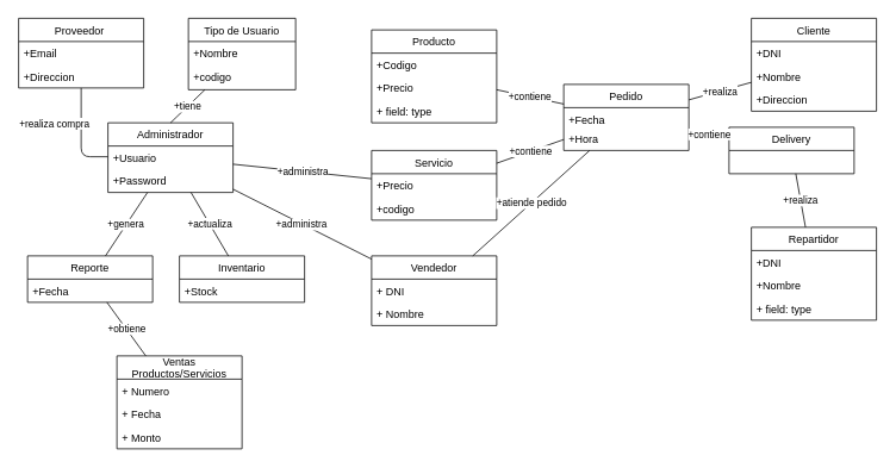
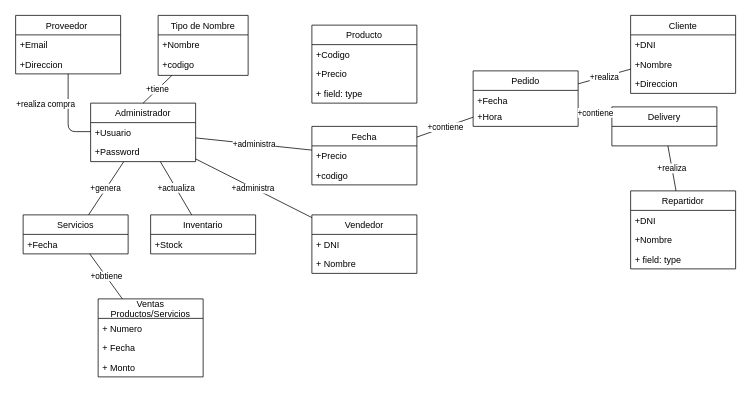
  <mxCell id="0" />
  <mxCell id="1" parent="0" />
  <mxCell id="2" value="Ventas &#10;Productos/Servicios" style="swimlane;fontStyle=0;childLayout=stackLayout;horizontal=1;startSize=26;fillColor=none;horizontalStack=0;resizeParent=1;resizeParentMax=0;resizeLast=0;collapsible=1;marginBottom=0;" vertex="1" parent="1"><mxGeometry x="130" y="398" width="140" height="104" as="geometry" /></mxCell>
  <mxCell id="3" value="+ Numero" style="text;strokeColor=none;fillColor=none;align=left;verticalAlign=top;spacingLeft=4;spacingRight=4;overflow=hidden;rotatable=0;points=[[0,0.5],[1,0.5]];portConstraint=eastwest;" vertex="1" parent="2"><mxGeometry y="26" width="140" height="26" as="geometry" /></mxCell>
  <mxCell id="4" value="+ Fecha" style="text;strokeColor=none;fillColor=none;align=left;verticalAlign=top;spacingLeft=4;spacingRight=4;overflow=hidden;rotatable=0;points=[[0,0.5],[1,0.5]];portConstraint=eastwest;" vertex="1" parent="2"><mxGeometry y="52" width="140" height="26" as="geometry" /></mxCell>
  <mxCell id="5" value="+ Monto" style="text;strokeColor=none;fillColor=none;align=left;verticalAlign=top;spacingLeft=4;spacingRight=4;overflow=hidden;rotatable=0;points=[[0,0.5],[1,0.5]];portConstraint=eastwest;" vertex="1" parent="2"><mxGeometry y="78" width="140" height="26" as="geometry" /></mxCell>
  <mxCell id="6" value="Vendedor" style="swimlane;fontStyle=0;childLayout=stackLayout;horizontal=1;startSize=26;fillColor=none;horizontalStack=0;resizeParent=1;resizeParentMax=0;resizeLast=0;collapsible=1;marginBottom=0;" vertex="1" parent="1"><mxGeometry x="415" y="286" width="140" height="78" as="geometry" /></mxCell>
  <mxCell id="7" value="+ DNI" style="text;strokeColor=none;fillColor=none;align=left;verticalAlign=top;spacingLeft=4;spacingRight=4;overflow=hidden;rotatable=0;points=[[0,0.5],[1,0.5]];portConstraint=eastwest;" vertex="1" parent="6"><mxGeometry y="26" width="140" height="26" as="geometry" /></mxCell>
  <mxCell id="8" value="+ Nombre" style="text;strokeColor=none;fillColor=none;align=left;verticalAlign=top;spacingLeft=4;spacingRight=4;overflow=hidden;rotatable=0;points=[[0,0.5],[1,0.5]];portConstraint=eastwest;" vertex="1" parent="6"><mxGeometry y="52" width="140" height="26" as="geometry" /></mxCell>
- <mxCell id="9" value="Reporte" style="swimlane;fontStyle=0;childLayout=stackLayout;horizontal=1;startSize=26;fillColor=none;horizontalStack=0;resizeParent=1;resizeParentMax=0;resizeLast=0;collapsible=1;marginBottom=0;" vertex="1" parent="1"><mxGeometry x="30" y="286" width="140" height="52" as="geometry" /></mxCell>
+ <mxCell id="9" value="Servicios" style="swimlane;fontStyle=0;childLayout=stackLayout;horizontal=1;startSize=26;fillColor=none;horizontalStack=0;resizeParent=1;resizeParentMax=0;resizeLast=0;collapsible=1;marginBottom=0;" vertex="1" parent="1"><mxGeometry x="30" y="286" width="140" height="52" as="geometry" /></mxCell>
  <mxCell id="10" value="+Fecha" style="text;strokeColor=none;fillColor=none;align=left;verticalAlign=top;spacingLeft=4;spacingRight=4;overflow=hidden;rotatable=0;points=[[0,0.5],[1,0.5]];portConstraint=eastwest;" vertex="1" parent="9"><mxGeometry y="26" width="140" height="26" as="geometry" /></mxCell>
  <mxCell id="11" value="Inventario" style="swimlane;fontStyle=0;childLayout=stackLayout;horizontal=1;startSize=26;fillColor=none;horizontalStack=0;resizeParent=1;resizeParentMax=0;resizeLast=0;collapsible=1;marginBottom=0;" vertex="1" parent="1"><mxGeometry x="200" y="286" width="140" height="52" as="geometry" /></mxCell>
  <mxCell id="12" value="+Stock" style="text;strokeColor=none;fillColor=none;align=left;verticalAlign=top;spacingLeft=4;spacingRight=4;overflow=hidden;rotatable=0;points=[[0,0.5],[1,0.5]];portConstraint=eastwest;" vertex="1" parent="11"><mxGeometry y="26" width="140" height="26" as="geometry" /></mxCell>
  <mxCell id="13" value="Proveedor " style="swimlane;fontStyle=0;childLayout=stackLayout;horizontal=1;startSize=26;fillColor=none;horizontalStack=0;resizeParent=1;resizeParentMax=0;resizeLast=0;collapsible=1;marginBottom=0;" vertex="1" parent="1"><mxGeometry x="20" y="20" width="140" height="78" as="geometry" /></mxCell>
  <mxCell id="14" value="+Email" style="text;strokeColor=none;fillColor=none;align=left;verticalAlign=top;spacingLeft=4;spacingRight=4;overflow=hidden;rotatable=0;points=[[0,0.5],[1,0.5]];portConstraint=eastwest;" vertex="1" parent="13"><mxGeometry y="26" width="140" height="26" as="geometry" /></mxCell>
  <mxCell id="15" value="+Direccion" style="text;strokeColor=none;fillColor=none;align=left;verticalAlign=top;spacingLeft=4;spacingRight=4;overflow=hidden;rotatable=0;points=[[0,0.5],[1,0.5]];portConstraint=eastwest;" vertex="1" parent="13"><mxGeometry y="52" width="140" height="26" as="geometry" /></mxCell>
  <mxCell id="16" value="Administrador" style="swimlane;fontStyle=0;childLayout=stackLayout;horizontal=1;startSize=26;fillColor=none;horizontalStack=0;resizeParent=1;resizeParentMax=0;resizeLast=0;collapsible=1;marginBottom=0;" vertex="1" parent="1"><mxGeometry x="120" y="137" width="140" height="78" as="geometry" /></mxCell>
  <mxCell id="17" value="+Usuario" style="text;strokeColor=none;fillColor=none;align=left;verticalAlign=top;spacingLeft=4;spacingRight=4;overflow=hidden;rotatable=0;points=[[0,0.5],[1,0.5]];portConstraint=eastwest;" vertex="1" parent="16"><mxGeometry y="26" width="140" height="26" as="geometry" /></mxCell>
  <mxCell id="18" value="+Password" style="text;strokeColor=none;fillColor=none;align=left;verticalAlign=top;spacingLeft=4;spacingRight=4;overflow=hidden;rotatable=0;points=[[0,0.5],[1,0.5]];portConstraint=eastwest;" vertex="1" parent="16"><mxGeometry y="52" width="140" height="26" as="geometry" /></mxCell>
- <mxCell id="19" value="Servicio" style="swimlane;fontStyle=0;childLayout=stackLayout;horizontal=1;startSize=26;fillColor=none;horizontalStack=0;resizeParent=1;resizeParentMax=0;resizeLast=0;collapsible=1;marginBottom=0;" vertex="1" parent="1"><mxGeometry x="415" y="168" width="140" height="78" as="geometry" /></mxCell>
+ <mxCell id="19" value="Fecha" style="swimlane;fontStyle=0;childLayout=stackLayout;horizontal=1;startSize=26;fillColor=none;horizontalStack=0;resizeParent=1;resizeParentMax=0;resizeLast=0;collapsible=1;marginBottom=0;" vertex="1" parent="1"><mxGeometry x="415" y="168" width="140" height="78" as="geometry" /></mxCell>
  <mxCell id="20" value="+Precio" style="text;strokeColor=none;fillColor=none;align=left;verticalAlign=top;spacingLeft=4;spacingRight=4;overflow=hidden;rotatable=0;points=[[0,0.5],[1,0.5]];portConstraint=eastwest;" vertex="1" parent="19"><mxGeometry y="26" width="140" height="26" as="geometry" /></mxCell>
  <mxCell id="21" value="+codigo" style="text;strokeColor=none;fillColor=none;align=left;verticalAlign=top;spacingLeft=4;spacingRight=4;overflow=hidden;rotatable=0;points=[[0,0.5],[1,0.5]];portConstraint=eastwest;" vertex="1" parent="19"><mxGeometry y="52" width="140" height="26" as="geometry" /></mxCell>
  <mxCell id="22" value="Producto" style="swimlane;fontStyle=0;childLayout=stackLayout;horizontal=1;startSize=26;fillColor=none;horizontalStack=0;resizeParent=1;resizeParentMax=0;resizeLast=0;collapsible=1;marginBottom=0;" vertex="1" parent="1"><mxGeometry x="415" y="33" width="140" height="104" as="geometry" /></mxCell>
  <mxCell id="23" value="+Codigo" style="text;strokeColor=none;fillColor=none;align=left;verticalAlign=top;spacingLeft=4;spacingRight=4;overflow=hidden;rotatable=0;points=[[0,0.5],[1,0.5]];portConstraint=eastwest;" vertex="1" parent="22"><mxGeometry y="26" width="140" height="26" as="geometry" /></mxCell>
  <mxCell id="24" value="+Precio" style="text;strokeColor=none;fillColor=none;align=left;verticalAlign=top;spacingLeft=4;spacingRight=4;overflow=hidden;rotatable=0;points=[[0,0.5],[1,0.5]];portConstraint=eastwest;" vertex="1" parent="22"><mxGeometry y="52" width="140" height="26" as="geometry" /></mxCell>
  <mxCell id="25" value="+ field: type" style="text;strokeColor=none;fillColor=none;align=left;verticalAlign=top;spacingLeft=4;spacingRight=4;overflow=hidden;rotatable=0;points=[[0,0.5],[1,0.5]];portConstraint=eastwest;" vertex="1" parent="22"><mxGeometry y="78" width="140" height="26" as="geometry" /></mxCell>
  <mxCell id="26" value="Pedido" style="swimlane;fontStyle=0;childLayout=stackLayout;horizontal=1;startSize=26;fillColor=none;horizontalStack=0;resizeParent=1;resizeParentMax=0;resizeLast=0;collapsible=1;marginBottom=0;" vertex="1" parent="1"><mxGeometry x="630" y="94" width="140" height="74" as="geometry" /></mxCell>
  <mxCell id="27" value="+Fecha" style="text;strokeColor=none;fillColor=none;align=left;verticalAlign=top;spacingLeft=4;spacingRight=4;overflow=hidden;rotatable=0;points=[[0,0.5],[1,0.5]];portConstraint=eastwest;" vertex="1" parent="26"><mxGeometry y="26" width="140" height="22" as="geometry" /></mxCell>
  <mxCell id="28" value="+Hora" style="text;strokeColor=none;fillColor=none;align=left;verticalAlign=top;spacingLeft=4;spacingRight=4;overflow=hidden;rotatable=0;points=[[0,0.5],[1,0.5]];portConstraint=eastwest;" vertex="1" parent="26"><mxGeometry y="48" width="140" height="26" as="geometry" /></mxCell>
  <mxCell id="29" value="Cliente" style="swimlane;fontStyle=0;childLayout=stackLayout;horizontal=1;startSize=26;fillColor=none;horizontalStack=0;resizeParent=1;resizeParentMax=0;resizeLast=0;collapsible=1;marginBottom=0;" vertex="1" parent="1"><mxGeometry x="840" y="20" width="140" height="104" as="geometry" /></mxCell>
  <mxCell id="30" value="+DNI" style="text;strokeColor=none;fillColor=none;align=left;verticalAlign=top;spacingLeft=4;spacingRight=4;overflow=hidden;rotatable=0;points=[[0,0.5],[1,0.5]];portConstraint=eastwest;" vertex="1" parent="29"><mxGeometry y="26" width="140" height="26" as="geometry" /></mxCell>
  <mxCell id="31" value="+Nombre" style="text;strokeColor=none;fillColor=none;align=left;verticalAlign=top;spacingLeft=4;spacingRight=4;overflow=hidden;rotatable=0;points=[[0,0.5],[1,0.5]];portConstraint=eastwest;" vertex="1" parent="29"><mxGeometry y="52" width="140" height="26" as="geometry" /></mxCell>
  <mxCell id="32" value="+Direccion" style="text;strokeColor=none;fillColor=none;align=left;verticalAlign=top;spacingLeft=4;spacingRight=4;overflow=hidden;rotatable=0;points=[[0,0.5],[1,0.5]];portConstraint=eastwest;" vertex="1" parent="29"><mxGeometry y="78" width="140" height="26" as="geometry" /></mxCell>
  <mxCell id="33" value="Delivery" style="swimlane;fontStyle=0;childLayout=stackLayout;horizontal=1;startSize=26;fillColor=none;horizontalStack=0;resizeParent=1;resizeParentMax=0;resizeLast=0;collapsible=1;marginBottom=0;" vertex="1" parent="1"><mxGeometry x="815" y="142" width="140" height="52" as="geometry" /></mxCell>
  <mxCell id="34" value="Repartidor" style="swimlane;fontStyle=0;childLayout=stackLayout;horizontal=1;startSize=26;fillColor=none;horizontalStack=0;resizeParent=1;resizeParentMax=0;resizeLast=0;collapsible=1;marginBottom=0;" vertex="1" parent="1"><mxGeometry x="840" y="254" width="140" height="104" as="geometry" /></mxCell>
  <mxCell id="35" value="+DNI" style="text;strokeColor=none;fillColor=none;align=left;verticalAlign=top;spacingLeft=4;spacingRight=4;overflow=hidden;rotatable=0;points=[[0,0.5],[1,0.5]];portConstraint=eastwest;" vertex="1" parent="34"><mxGeometry y="26" width="140" height="26" as="geometry" /></mxCell>
  <mxCell id="36" value="+Nombre" style="text;strokeColor=none;fillColor=none;align=left;verticalAlign=top;spacingLeft=4;spacingRight=4;overflow=hidden;rotatable=0;points=[[0,0.5],[1,0.5]];portConstraint=eastwest;" vertex="1" parent="34"><mxGeometry y="52" width="140" height="26" as="geometry" /></mxCell>
  <mxCell id="37" value="+ field: type" style="text;strokeColor=none;fillColor=none;align=left;verticalAlign=top;spacingLeft=4;spacingRight=4;overflow=hidden;rotatable=0;points=[[0,0.5],[1,0.5]];portConstraint=eastwest;" vertex="1" parent="34"><mxGeometry y="78" width="140" height="26" as="geometry" /></mxCell>
- <mxCell id="38" value="Tipo de Usuario" style="swimlane;fontStyle=0;childLayout=stackLayout;horizontal=1;startSize=26;fillColor=none;horizontalStack=0;resizeParent=1;resizeParentMax=0;resizeLast=0;collapsible=1;marginBottom=0;" vertex="1" parent="1"><mxGeometry x="210" y="20" width="120" height="80" as="geometry" /></mxCell>
+ <mxCell id="38" value="Tipo de Nombre" style="swimlane;fontStyle=0;childLayout=stackLayout;horizontal=1;startSize=26;fillColor=none;horizontalStack=0;resizeParent=1;resizeParentMax=0;resizeLast=0;collapsible=1;marginBottom=0;" vertex="1" parent="1"><mxGeometry x="210" y="20" width="120" height="80" as="geometry" /></mxCell>
  <mxCell id="39" value="+Nombre" style="text;strokeColor=none;fillColor=none;align=left;verticalAlign=top;spacingLeft=4;spacingRight=4;overflow=hidden;rotatable=0;points=[[0,0.5],[1,0.5]];portConstraint=eastwest;" vertex="1" parent="38"><mxGeometry y="26" width="120" height="26" as="geometry" /></mxCell>
  <mxCell id="40" value="+codigo" style="text;strokeColor=none;fillColor=none;align=left;verticalAlign=top;spacingLeft=4;spacingRight=4;overflow=hidden;rotatable=0;points=[[0,0.5],[1,0.5]];portConstraint=eastwest;" vertex="1" parent="38"><mxGeometry y="52" width="120" height="28" as="geometry" /></mxCell>
  <mxCell id="41" value="+realiza compra" style="endArrow=none;html=1;edgeStyle=orthogonalEdgeStyle;" edge="1" parent="1" source="15" target="16"><mxGeometry x="-0.252" y="-30" relative="1" as="geometry"><mxPoint x="76" y="118" as="sourcePoint" /><mxPoint x="190" y="162" as="targetPoint" /><Array as="points"><mxPoint x="90" y="175" /></Array><mxPoint as="offset" /></mxGeometry></mxCell>
  <mxCell id="42" value="+administra" style="endArrow=none;html=1;" edge="1" parent="1" source="16" target="19"><mxGeometry relative="1" as="geometry"><mxPoint x="330" y="268" as="sourcePoint" /><mxPoint x="490" y="268" as="targetPoint" /></mxGeometry></mxCell>
  <mxCell id="43" value="+genera" style="endArrow=none;html=1;" edge="1" parent="1" source="16" target="9"><mxGeometry relative="1" as="geometry"><mxPoint x="40" y="271.5" as="sourcePoint" /><mxPoint x="200" y="271.5" as="targetPoint" /></mxGeometry></mxCell>
  <mxCell id="44" value="+obtiene" style="endArrow=none;html=1;" edge="1" parent="1" source="9" target="2"><mxGeometry relative="1" as="geometry"><mxPoint x="50" y="376.5" as="sourcePoint" /><mxPoint x="210" y="376.5" as="targetPoint" /></mxGeometry></mxCell>
  <mxCell id="45" value="+actualiza" style="endArrow=none;html=1;" edge="1" parent="1" source="16" target="11"><mxGeometry relative="1" as="geometry"><mxPoint x="277.374" y="258" as="sourcePoint" /><mxPoint x="210.001" y="311" as="targetPoint" /></mxGeometry></mxCell>
  <mxCell id="46" value="+administra&amp;nbsp;" style="endArrow=none;html=1;" edge="1" parent="1" source="16" target="6"><mxGeometry relative="1" as="geometry"><mxPoint x="368.169" y="233" as="sourcePoint" /><mxPoint x="320" y="303" as="targetPoint" /></mxGeometry></mxCell>
  <mxCell id="47" value="+tiene" style="endArrow=none;html=1;entryX=0.5;entryY=0;entryDx=0;entryDy=0;" edge="1" parent="1" source="38" target="16"><mxGeometry relative="1" as="geometry"><mxPoint x="160" y="142" as="sourcePoint" /><mxPoint x="320" y="142" as="targetPoint" /></mxGeometry></mxCell>
  <mxCell id="48" value="+realiza" style="endArrow=none;html=1;" edge="1" parent="1" source="26" target="29"><mxGeometry relative="1" as="geometry"><mxPoint x="740" y="107.457" as="sourcePoint" /><mxPoint x="830" y="112.543" as="targetPoint" /></mxGeometry></mxCell>
  <mxCell id="49" value="+contiene" style="endArrow=none;html=1;" edge="1" parent="1" source="26" target="33"><mxGeometry relative="1" as="geometry"><mxPoint x="760" y="204.457" as="sourcePoint" /><mxPoint x="850" y="209.543" as="targetPoint" /></mxGeometry></mxCell>
  <mxCell id="50" value="+realiza" style="endArrow=none;html=1;" edge="1" parent="1" source="33" target="34"><mxGeometry relative="1" as="geometry"><mxPoint x="610" y="211.457" as="sourcePoint" /><mxPoint x="700" y="216.543" as="targetPoint" /></mxGeometry></mxCell>
- <mxCell id="51" value="+contiene" style="endArrow=none;html=1;" edge="1" parent="1" source="22" target="26"><mxGeometry relative="1" as="geometry"><mxPoint x="520" y="107.457" as="sourcePoint" /><mxPoint x="610" y="112.543" as="targetPoint" /></mxGeometry></mxCell>
  <mxCell id="52" value="+contiene" style="endArrow=none;html=1;" edge="1" parent="1" source="19" target="26"><mxGeometry relative="1" as="geometry"><mxPoint x="630" y="231.457" as="sourcePoint" /><mxPoint x="720" y="236.543" as="targetPoint" /></mxGeometry></mxCell>
- <mxCell id="53" value="+atiende pedido" style="endArrow=none;html=1;" edge="1" parent="1" source="6" target="26"><mxGeometry relative="1" as="geometry"><mxPoint x="530" y="192.182" as="sourcePoint" /><mxPoint x="610" y="163.818" as="targetPoint" /></mxGeometry></mxCell>
